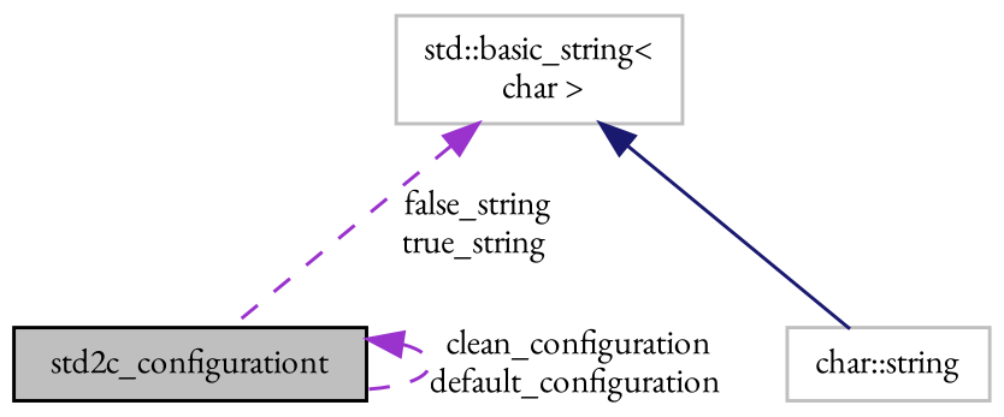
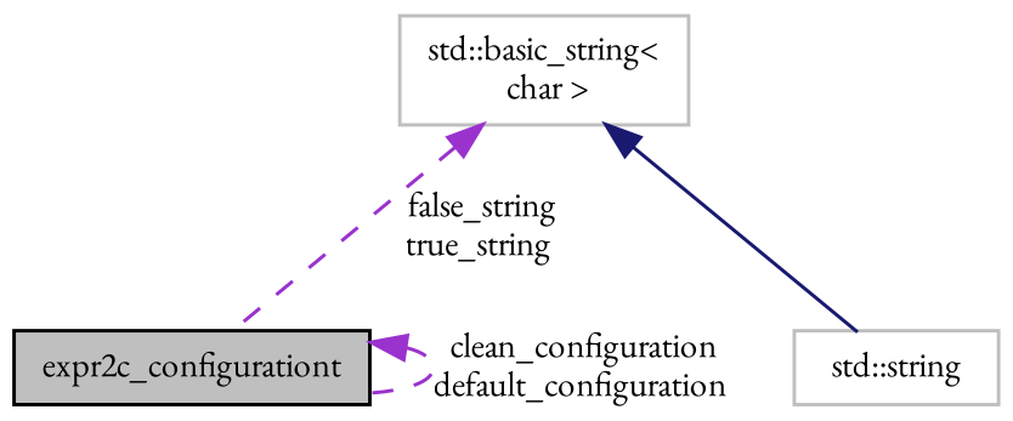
  digraph {
    fontname="EB Garamond"
    node [color=grey75 fontname="EB Garamond" fontsize=10 shape=record]
    edge [color=darkorchid3 dir=back fontname="EB Garamond" fontsize=10 labelfontname=Helvetica labelfontsize=10 style=dashed]
-   n1 [color=black fillcolor=grey75 fontcolor=black height=0.2 label=std2c_configurationt style=filled width=0.4]
-   n2 [height=0.2 label="char::string" width=0.4]
+   n1 [color=black fillcolor=grey75 fontcolor=black height=0.2 label=expr2c_configurationt style=filled width=0.4]
+   n2 [height=0.2 label="std::string" width=0.4]
    n3 [height=0.2 label="std::basic_string\<\l char \>" width=0.4]
    n1 -> n1 [label=" clean_configuration\ndefault_configuration"]
    n3 -> n1 [label=" false_string\ntrue_string"]
    n3 -> n2 [color=midnightblue style=solid]
  }
